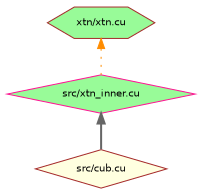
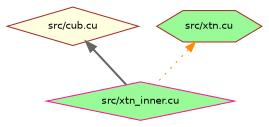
  digraph {
    node [color=brown fillcolor=palegreen fontname=Helvetica fontsize=10 shape=diamond style=filled]
    edge [dir=back fontname=Helvetica fontsize=10 labelfontname=Helvetica labelfontsize=10]
    n1 [fillcolor=lightyellow fontcolor=black height=0.2 label="src/cub.cu" width=0.4]
    n2 [color=deeppink height=0.2 label="src/xtn_inner.cu" width=0.4]
-   n3 [height=0.2 label="xtn/xtn.cu" shape=hexagon width=0.4]
-   n2 -> n1 [color=gray40 style=bold]
+   n3 [height=0.2 label="src/xtn.cu" shape=hexagon width=0.4]
+   n1 -> n2 [color=gray40 style=bold]
    n3 -> n2 [color=darkorange style=dotted]
  }
